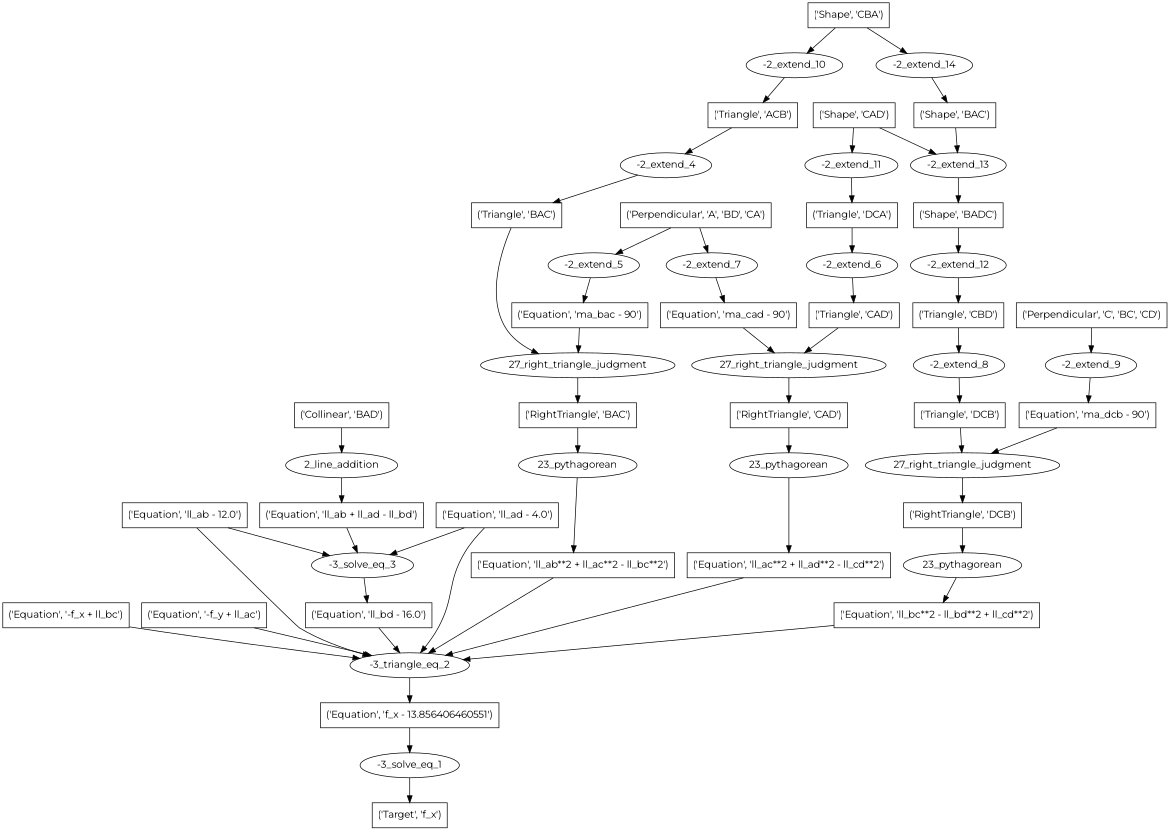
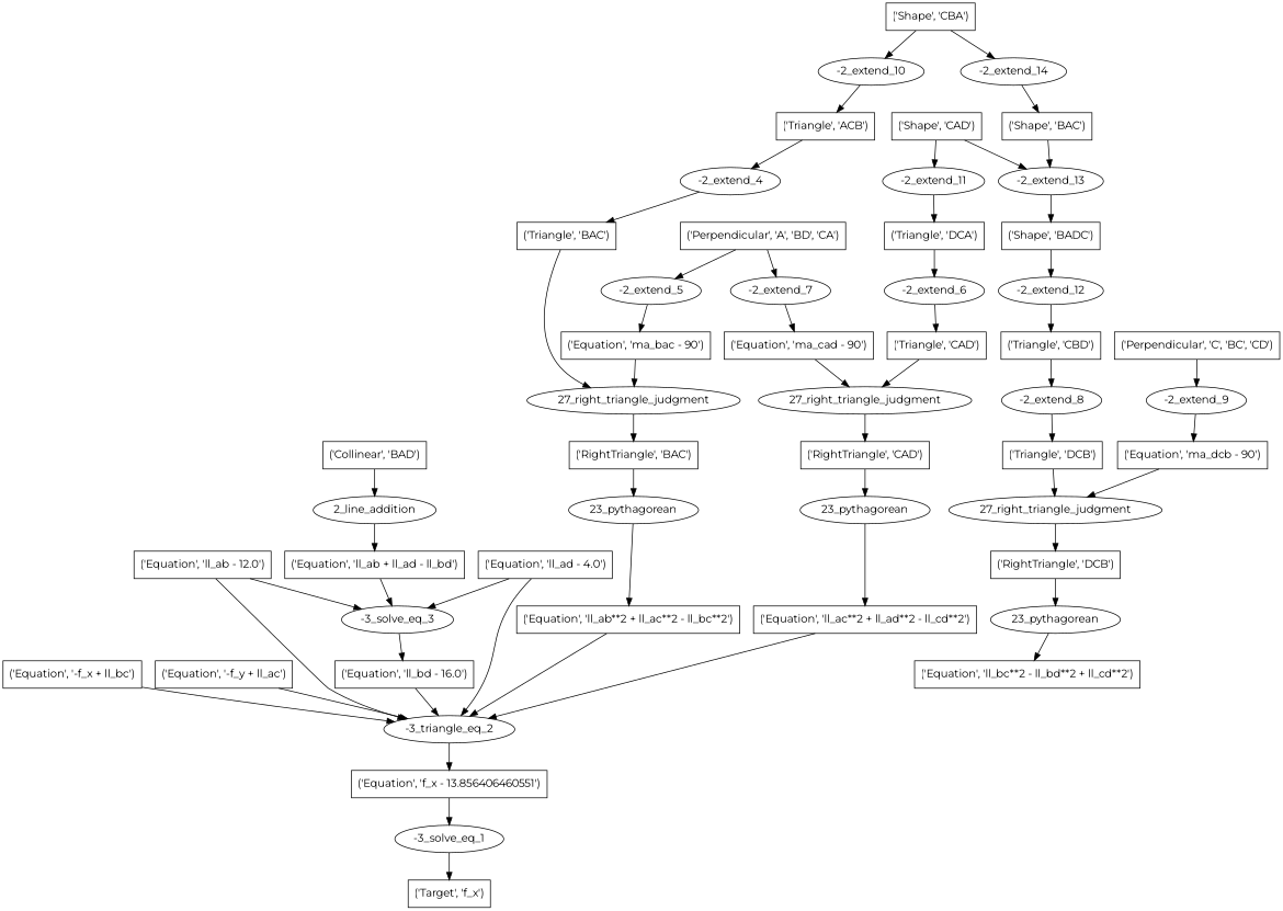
  digraph {
    fontname=Montserrat
    node [fontname=Montserrat shape=box]
    edge [fontname=Montserrat]
    n1 [label="('Target', 'f_x')"]
    n2 [label="-3_solve_eq_1" shape=""]
    n3 [label="('Equation', 'f_x - 13.856406460551')"]
    n4 [label="-3_triangle_eq_2" shape=""]
    n5 [label="('Equation', '-f_x + ll_bc')"]
    n6 [label="('Equation', '-f_y + ll_ac')"]
    n7 [label="('Equation', 'll_ab - 12.0')"]
    n8 [label="-3_solve_eq_3" shape=""]
    n9 [label="('Equation', 'll_bd - 16.0')"]
    n10 [label="('Equation', 'll_ad - 4.0')"]
    n11 [label="('Equation', 'll_ab**2 + ll_ac**2 - ll_bc**2')"]
    n12 [label="('Equation', 'll_ac**2 + ll_ad**2 - ll_cd**2')"]
    n13 [label="('Equation', 'll_bc**2 - ll_bd**2 + ll_cd**2')"]
    n14 [label="('Equation', 'll_ab + ll_ad - ll_bd')"]
    n15 [label="23_pythagorean" shape=""]
    n16 [label="('RightTriangle', 'BAC')"]
    n17 [label="23_pythagorean" shape=""]
    n18 [label="('RightTriangle', 'CAD')"]
    n19 [label="23_pythagorean" shape=""]
    n20 [label="('RightTriangle', 'DCB')"]
    n21 [label="2_line_addition" shape=""]
    n22 [label="('Collinear', 'BAD')"]
    n23 [label="27_right_triangle_judgment" shape=""]
    n24 [label="('Triangle', 'BAC')"]
    n25 [label="('Equation', 'ma_bac - 90')"]
    n26 [label="27_right_triangle_judgment" shape=""]
    n27 [label="('Triangle', 'CAD')"]
    n28 [label="('Equation', 'ma_cad - 90')"]
    n29 [label="27_right_triangle_judgment" shape=""]
    n30 [label="('Triangle', 'DCB')"]
    n31 [label="('Equation', 'ma_dcb - 90')"]
    n32 [label="-2_extend_4" shape=""]
    n33 [label="('Triangle', 'ACB')"]
    n34 [label="-2_extend_5" shape=""]
    n35 [label="('Perpendicular', 'A', 'BD', 'CA')"]
    n36 [label="-2_extend_7" shape=""]
    n37 [label="-2_extend_6" shape=""]
    n38 [label="('Triangle', 'DCA')"]
    n39 [label="-2_extend_8" shape=""]
    n40 [label="('Triangle', 'CBD')"]
    n41 [label="-2_extend_9" shape=""]
    n42 [label="('Perpendicular', 'C', 'BC', 'CD')"]
    n43 [label="-2_extend_10" shape=""]
    n44 [label="('Shape', 'CBA')"]
    n45 [label="-2_extend_14" shape=""]
    n46 [label="('Shape', 'BAC')"]
    n47 [label="-2_extend_11" shape=""]
    n48 [label="('Shape', 'CAD')"]
    n49 [label="-2_extend_13" shape=""]
    n50 [label="('Shape', 'BADC')"]
    n51 [label="-2_extend_12" shape=""]
    n2 -> n1
    n3 -> n2
    n4 -> n3
    n5 -> n4
    n6 -> n4
    n7 -> n4
    n7 -> n8
    n8 -> n9
    n9 -> n4
    n10 -> n4
    n10 -> n8
    n11 -> n4
    n12 -> n4
-   n13 -> n4
    n14 -> n8
    n15 -> n11
    n16 -> n15
    n17 -> n12
    n18 -> n17
    n19 -> n13
    n20 -> n19
    n21 -> n14
    n22 -> n21
    n23 -> n16
    n24 -> n23
    n25 -> n23
    n26 -> n18
    n27 -> n26
    n28 -> n26
    n29 -> n20
    n30 -> n29
    n31 -> n29
    n32 -> n24
    n33 -> n32
    n34 -> n25
    n35 -> n34
    n35 -> n36
    n36 -> n28
    n37 -> n27
    n38 -> n37
    n39 -> n30
    n40 -> n39
    n41 -> n31
    n42 -> n41
    n43 -> n33
    n44 -> n43
    n44 -> n45
    n45 -> n46
    n46 -> n49
    n47 -> n38
    n48 -> n47
    n48 -> n49
    n49 -> n50
    n50 -> n51
    n51 -> n40
  }
